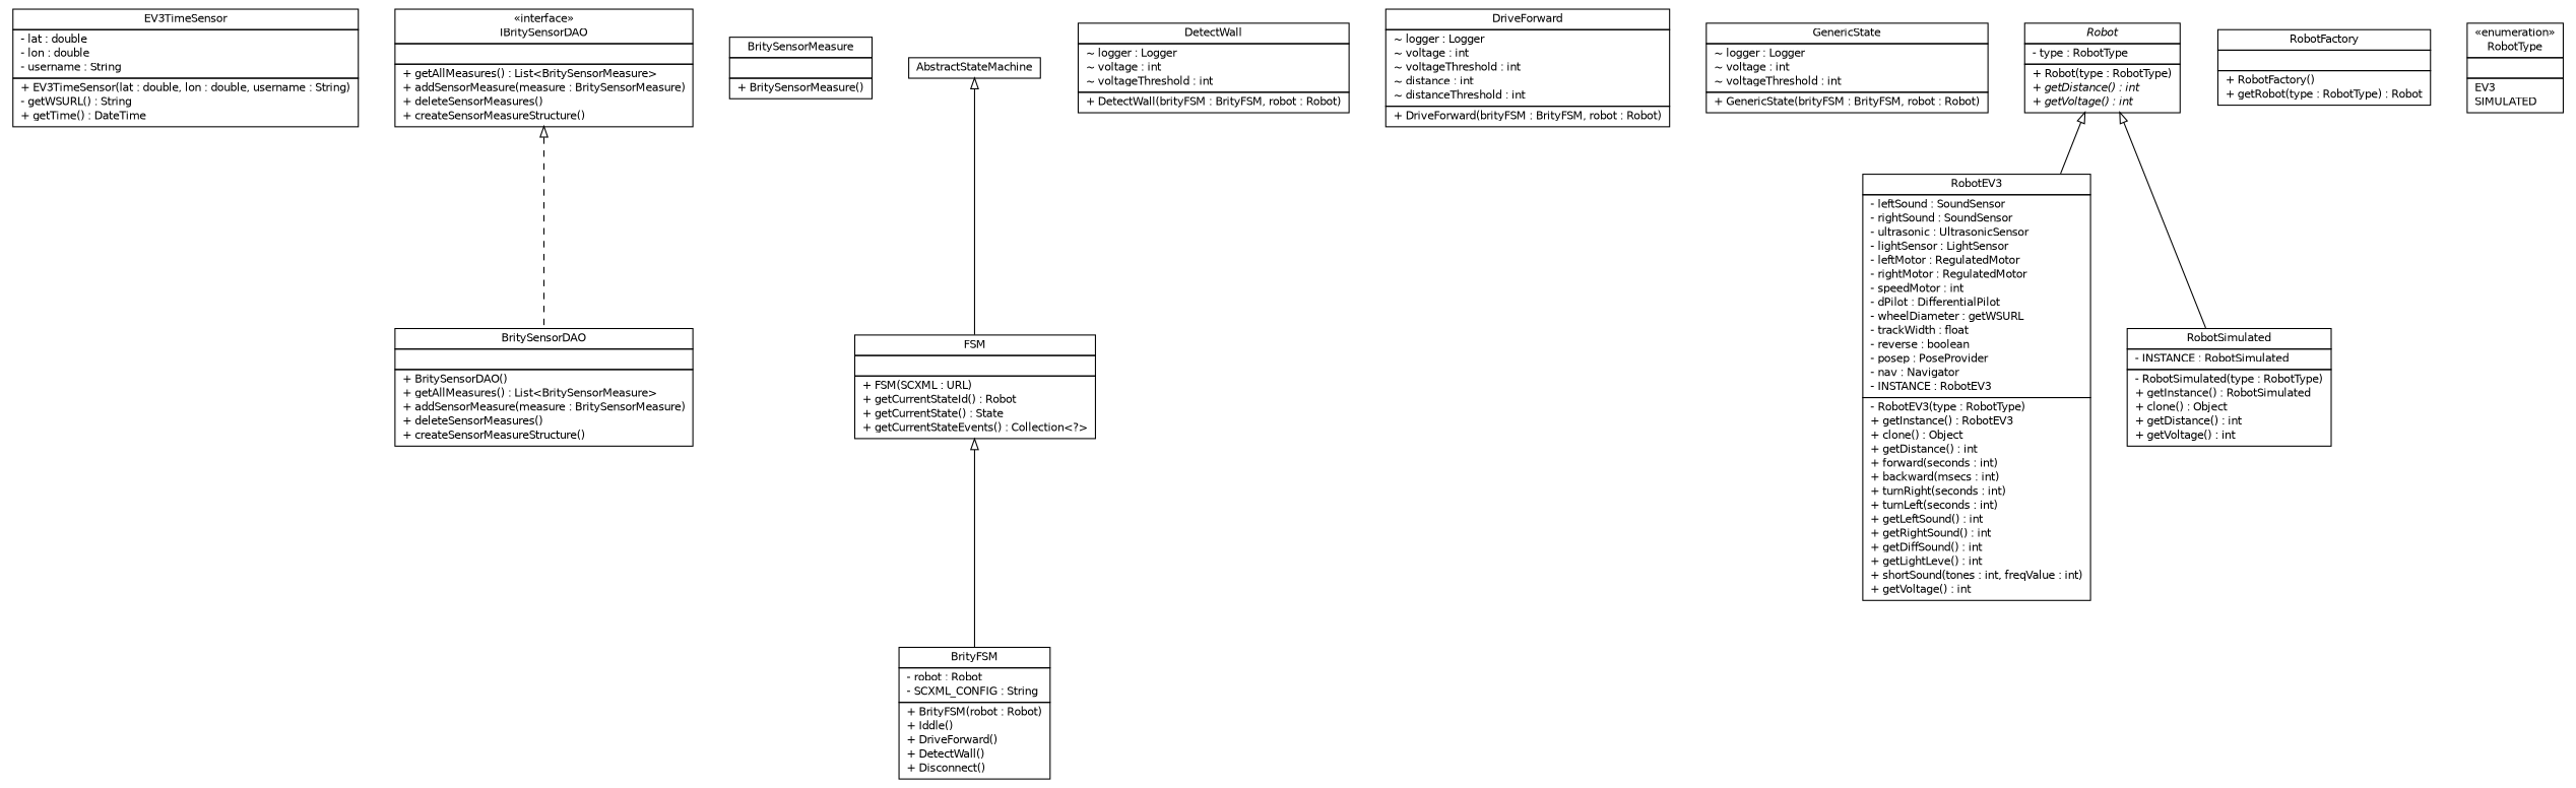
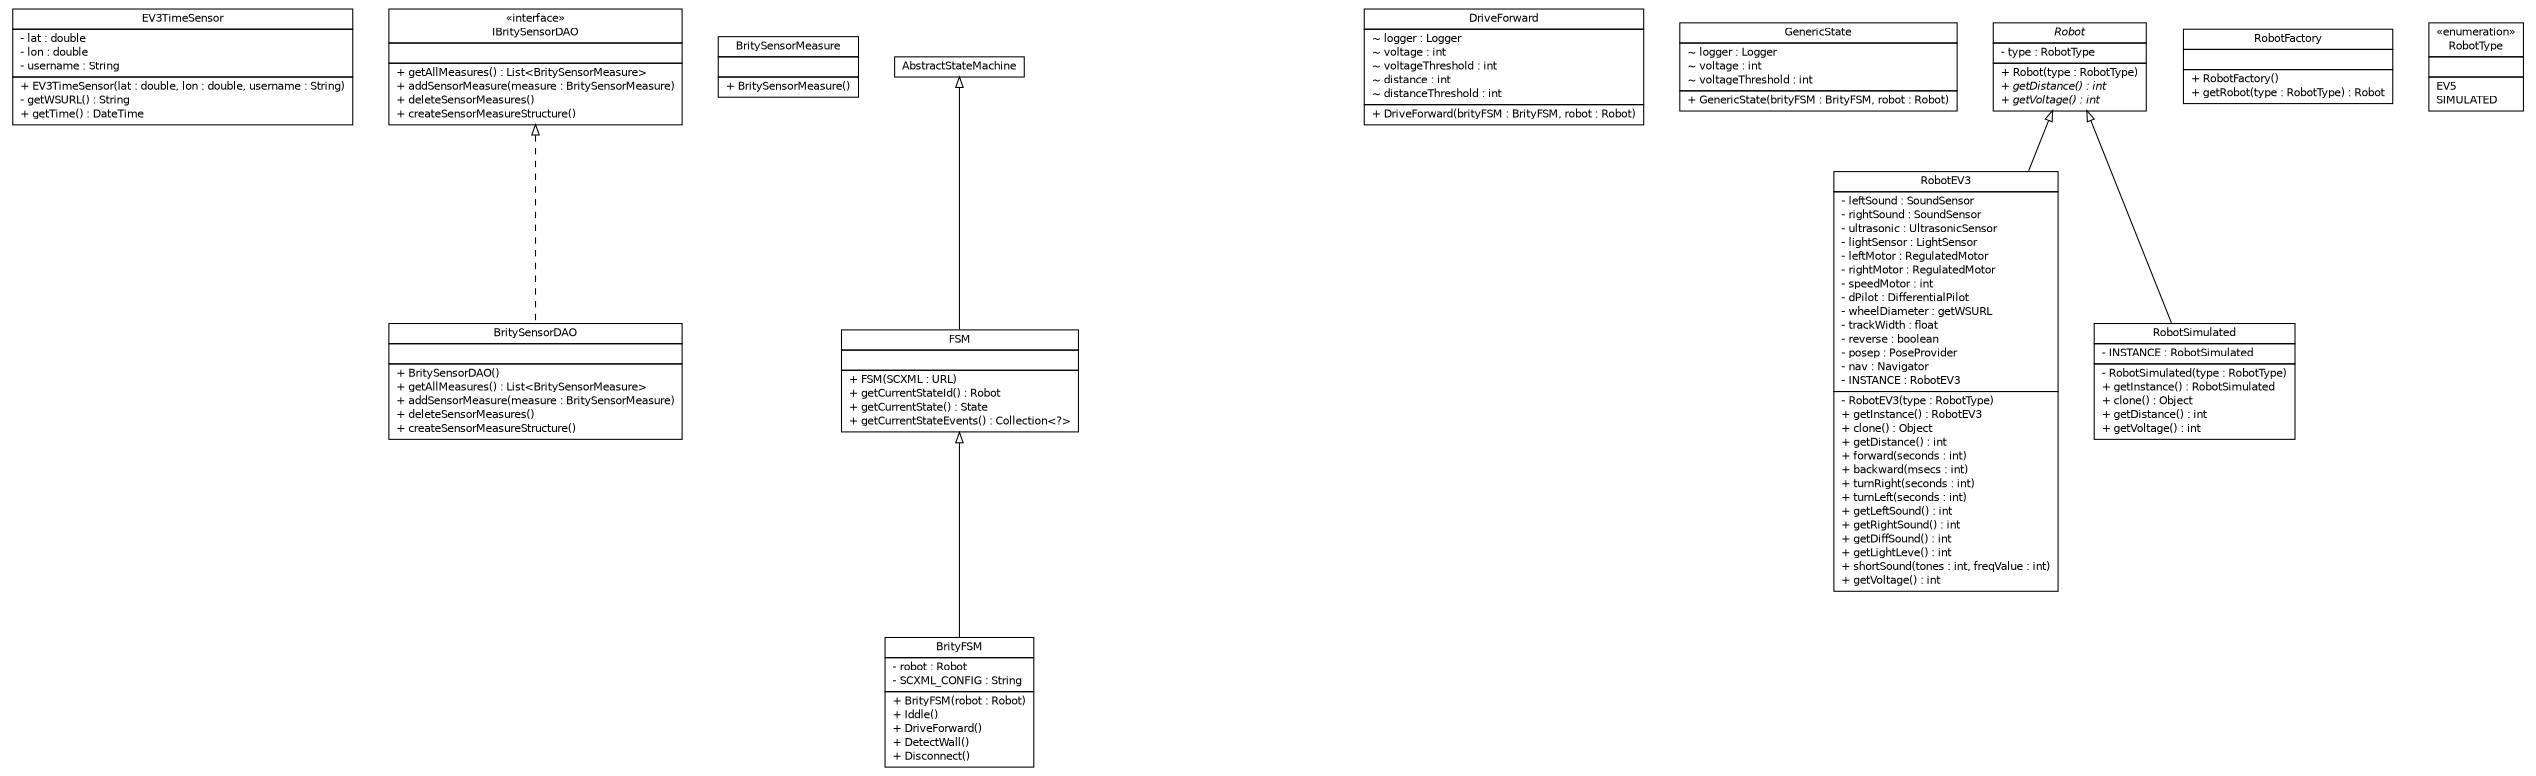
  digraph {
    nodesep=0.25
    ranksep=0.5
    node [fontcolor=black fontname=Helvetica fontsize=10.0 shape=plaintext]
    edge [arrowtail=empty dir=back fontname=Helvetica fontsize=10 headport=p labelfontname=Helvetica labelfontsize=10 tailport=p]
    n1 [label=<<table title="jab.lejos.ev3.sensors.net.EV3TimeSensor" border="0" cellborder="1" cellspacing="0" cellpadding="2" port="p"> 		<tr><td><table border="0" cellspacing="0" cellpadding="1"> <tr><td align="center" balign="center"> EV3TimeSensor </td></tr> 		</table></td></tr> 		<tr><td><table border="0" cellspacing="0" cellpadding="1"> <tr><td align="left" balign="left"> - lat : double </td></tr> <tr><td align="left" balign="left"> - lon : double </td></tr> <tr><td align="left" balign="left"> - username : String </td></tr> 		</table></td></tr> 		<tr><td><table border="0" cellspacing="0" cellpadding="1"> <tr><td align="left" balign="left"> + EV3TimeSensor(lat : double, lon : double, username : String) </td></tr> <tr><td align="left" balign="left"> - getWSURL() : String </td></tr> <tr><td align="left" balign="left"> + getTime() : DateTime </td></tr> 		</table></td></tr> 		</table>>]
    n2 [label=<<table title="jab.lejos.liverobots.brity.dao.BritySensorDAO" border="0" cellborder="1" cellspacing="0" cellpadding="2" port="p"> 		<tr><td><table border="0" cellspacing="0" cellpadding="1"> <tr><td align="center" balign="center"> BritySensorDAO </td></tr> 		</table></td></tr> 		<tr><td><table border="0" cellspacing="0" cellpadding="1"> <tr><td align="left" balign="left">  </td></tr> 		</table></td></tr> 		<tr><td><table border="0" cellspacing="0" cellpadding="1"> <tr><td align="left" balign="left"> + BritySensorDAO() </td></tr> <tr><td align="left" balign="left"> + getAllMeasures() : List&lt;BritySensorMeasure&gt; </td></tr> <tr><td align="left" balign="left"> + addSensorMeasure(measure : BritySensorMeasure) </td></tr> <tr><td align="left" balign="left"> + deleteSensorMeasures() </td></tr> <tr><td align="left" balign="left"> + createSensorMeasureStructure() </td></tr> 		</table></td></tr> 		</table>>]
    n3 [label=<<table title="jab.lejos.liverobots.brity.dao.BritySensorMeasure" border="0" cellborder="1" cellspacing="0" cellpadding="2" port="p"> 		<tr><td><table border="0" cellspacing="0" cellpadding="1"> <tr><td align="center" balign="center"> BritySensorMeasure </td></tr> 		</table></td></tr> 		<tr><td><table border="0" cellspacing="0" cellpadding="1"> <tr><td align="left" balign="left">  </td></tr> 		</table></td></tr> 		<tr><td><table border="0" cellspacing="0" cellpadding="1"> <tr><td align="left" balign="left"> + BritySensorMeasure() </td></tr> 		</table></td></tr> 		</table>>]
    n4 [label=<<table title="jab.lejos.liverobots.brity.dao.IBritySensorDAO" border="0" cellborder="1" cellspacing="0" cellpadding="2" port="p"> 		<tr><td><table border="0" cellspacing="0" cellpadding="1"> <tr><td align="center" balign="center"> &#171;interface&#187; </td></tr> <tr><td align="center" balign="center"> IBritySensorDAO </td></tr> 		</table></td></tr> 		<tr><td><table border="0" cellspacing="0" cellpadding="1"> <tr><td align="left" balign="left">  </td></tr> 		</table></td></tr> 		<tr><td><table border="0" cellspacing="0" cellpadding="1"> <tr><td align="left" balign="left"> + getAllMeasures() : List&lt;BritySensorMeasure&gt; </td></tr> <tr><td align="left" balign="left"> + addSensorMeasure(measure : BritySensorMeasure) </td></tr> <tr><td align="left" balign="left"> + deleteSensorMeasures() </td></tr> <tr><td align="left" balign="left"> + createSensorMeasureStructure() </td></tr> 		</table></td></tr> 		</table>>]
    n5 [label=<<table title="jab.lejos.liverobots.brity.fsm.BrityFSM" border="0" cellborder="1" cellspacing="0" cellpadding="2" port="p"> 		<tr><td><table border="0" cellspacing="0" cellpadding="1"> <tr><td align="center" balign="center"> BrityFSM </td></tr> 		</table></td></tr> 		<tr><td><table border="0" cellspacing="0" cellpadding="1"> <tr><td align="left" balign="left"> - robot : Robot </td></tr> <tr><td align="left" balign="left"> - SCXML_CONFIG : String </td></tr> 		</table></td></tr> 		<tr><td><table border="0" cellspacing="0" cellpadding="1"> <tr><td align="left" balign="left"> + BrityFSM(robot : Robot) </td></tr> <tr><td align="left" balign="left"> + Iddle() </td></tr> <tr><td align="left" balign="left"> + DriveForward() </td></tr> <tr><td align="left" balign="left"> + DetectWall() </td></tr> <tr><td align="left" balign="left"> + Disconnect() </td></tr> 		</table></td></tr> 		</table>>]
    n6 [label=<<table title="jab.lejos.liverobots.brity.fsm.FSM" border="0" cellborder="1" cellspacing="0" cellpadding="2" port="p"> 		<tr><td><table border="0" cellspacing="0" cellpadding="1"> <tr><td align="center" balign="center"> FSM </td></tr> 		</table></td></tr> 		<tr><td><table border="0" cellspacing="0" cellpadding="1"> <tr><td align="left" balign="left">  </td></tr> 		</table></td></tr> 		<tr><td><table border="0" cellspacing="0" cellpadding="1"> <tr><td align="left" balign="left"> + FSM(SCXML : URL) </td></tr> <tr><td align="left" balign="left"> + getCurrentStateId() : Robot </td></tr> <tr><td align="left" balign="left"> + getCurrentState() : State </td></tr> <tr><td align="left" balign="left"> + getCurrentStateEvents() : Collection&lt;?&gt; </td></tr> 		</table></td></tr> 		</table>>]
-   n7 [label=<<table title="jab.lejos.liverobots.brity.fsm.states.DetectWall" border="0" cellborder="1" cellspacing="0" cellpadding="2" port="p"> 		<tr><td><table border="0" cellspacing="0" cellpadding="1"> <tr><td align="center" balign="center"> DetectWall </td></tr> 		</table></td></tr> 		<tr><td><table border="0" cellspacing="0" cellpadding="1"> <tr><td align="left" balign="left"> ~ logger : Logger </td></tr> <tr><td align="left" balign="left"> ~ voltage : int </td></tr> <tr><td align="left" balign="left"> ~ voltageThreshold : int </td></tr> 		</table></td></tr> 		<tr><td><table border="0" cellspacing="0" cellpadding="1"> <tr><td align="left" balign="left"> + DetectWall(brityFSM : BrityFSM, robot : Robot) </td></tr> 		</table></td></tr> 		</table>>]
    n8 [label=<<table title="jab.lejos.liverobots.brity.fsm.states.DriveForward" border="0" cellborder="1" cellspacing="0" cellpadding="2" port="p"> 		<tr><td><table border="0" cellspacing="0" cellpadding="1"> <tr><td align="center" balign="center"> DriveForward </td></tr> 		</table></td></tr> 		<tr><td><table border="0" cellspacing="0" cellpadding="1"> <tr><td align="left" balign="left"> ~ logger : Logger </td></tr> <tr><td align="left" balign="left"> ~ voltage : int </td></tr> <tr><td align="left" balign="left"> ~ voltageThreshold : int </td></tr> <tr><td align="left" balign="left"> ~ distance : int </td></tr> <tr><td align="left" balign="left"> ~ distanceThreshold : int </td></tr> 		</table></td></tr> 		<tr><td><table border="0" cellspacing="0" cellpadding="1"> <tr><td align="left" balign="left"> + DriveForward(brityFSM : BrityFSM, robot : Robot) </td></tr> 		</table></td></tr> 		</table>>]
    n9 [label=<<table title="jab.lejos.liverobots.brity.fsm.states.GenericState" border="0" cellborder="1" cellspacing="0" cellpadding="2" port="p"> 		<tr><td><table border="0" cellspacing="0" cellpadding="1"> <tr><td align="center" balign="center"> GenericState </td></tr> 		</table></td></tr> 		<tr><td><table border="0" cellspacing="0" cellpadding="1"> <tr><td align="left" balign="left"> ~ logger : Logger </td></tr> <tr><td align="left" balign="left"> ~ voltage : int </td></tr> <tr><td align="left" balign="left"> ~ voltageThreshold : int </td></tr> 		</table></td></tr> 		<tr><td><table border="0" cellspacing="0" cellpadding="1"> <tr><td align="left" balign="left"> + GenericState(brityFSM : BrityFSM, robot : Robot) </td></tr> 		</table></td></tr> 		</table>>]
    n10 [label=<<table title="jab.lejos.liverobots.brity.model.Robot" border="0" cellborder="1" cellspacing="0" cellpadding="2" port="p"> 		<tr><td><table border="0" cellspacing="0" cellpadding="1"> <tr><td align="center" balign="center"><font face="Helvetica-Oblique"> Robot </font></td></tr> 		</table></td></tr> 		<tr><td><table border="0" cellspacing="0" cellpadding="1"> <tr><td align="left" balign="left"> - type : RobotType </td></tr> 		</table></td></tr> 		<tr><td><table border="0" cellspacing="0" cellpadding="1"> <tr><td align="left" balign="left"> + Robot(type : RobotType) </td></tr> <tr><td align="left" balign="left"><font face="Helvetica-Oblique" point-size="10.0"> + getDistance() : int </font></td></tr> <tr><td align="left" balign="left"><font face="Helvetica-Oblique" point-size="10.0"> + getVoltage() : int </font></td></tr> 		</table></td></tr> 		</table>>]
    n11 [label=<<table title="jab.lejos.liverobots.brity.model.RobotEV3" border="0" cellborder="1" cellspacing="0" cellpadding="2" port="p"> 		<tr><td><table border="0" cellspacing="0" cellpadding="1"> <tr><td align="center" balign="center"> RobotEV3 </td></tr> 		</table></td></tr> 		<tr><td><table border="0" cellspacing="0" cellpadding="1"> <tr><td align="left" balign="left"> - leftSound : SoundSensor </td></tr> <tr><td align="left" balign="left"> - rightSound : SoundSensor </td></tr> <tr><td align="left" balign="left"> - ultrasonic : UltrasonicSensor </td></tr> <tr><td align="left" balign="left"> - lightSensor : LightSensor </td></tr> <tr><td align="left" balign="left"> - leftMotor : RegulatedMotor </td></tr> <tr><td align="left" balign="left"> - rightMotor : RegulatedMotor </td></tr> <tr><td align="left" balign="left"> - speedMotor : int </td></tr> <tr><td align="left" balign="left"> - dPilot : DifferentialPilot </td></tr> <tr><td align="left" balign="left"> - wheelDiameter : getWSURL </td></tr> <tr><td align="left" balign="left"> - trackWidth : float </td></tr> <tr><td align="left" balign="left"> - reverse : boolean </td></tr> <tr><td align="left" balign="left"> - posep : PoseProvider </td></tr> <tr><td align="left" balign="left"> - nav : Navigator </td></tr> <tr><td align="left" balign="left"> - INSTANCE : RobotEV3 </td></tr> 		</table></td></tr> 		<tr><td><table border="0" cellspacing="0" cellpadding="1"> <tr><td align="left" balign="left"> - RobotEV3(type : RobotType) </td></tr> <tr><td align="left" balign="left"> + getInstance() : RobotEV3 </td></tr> <tr><td align="left" balign="left"> + clone() : Object </td></tr> <tr><td align="left" balign="left"> + getDistance() : int </td></tr> <tr><td align="left" balign="left"> + forward(seconds : int) </td></tr> <tr><td align="left" balign="left"> + backward(msecs : int) </td></tr> <tr><td align="left" balign="left"> + turnRight(seconds : int) </td></tr> <tr><td align="left" balign="left"> + turnLeft(seconds : int) </td></tr> <tr><td align="left" balign="left"> + getLeftSound() : int </td></tr> <tr><td align="left" balign="left"> + getRightSound() : int </td></tr> <tr><td align="left" balign="left"> + getDiffSound() : int </td></tr> <tr><td align="left" balign="left"> + getLightLeve() : int </td></tr> <tr><td align="left" balign="left"> + shortSound(tones : int, freqValue : int) </td></tr> <tr><td align="left" balign="left"> + getVoltage() : int </td></tr> 		</table></td></tr> 		</table>>]
    n12 [label=<<table title="jab.lejos.liverobots.brity.model.RobotSimulated" border="0" cellborder="1" cellspacing="0" cellpadding="2" port="p"> 		<tr><td><table border="0" cellspacing="0" cellpadding="1"> <tr><td align="center" balign="center"> RobotSimulated </td></tr> 		</table></td></tr> 		<tr><td><table border="0" cellspacing="0" cellpadding="1"> <tr><td align="left" balign="left"> - INSTANCE : RobotSimulated </td></tr> 		</table></td></tr> 		<tr><td><table border="0" cellspacing="0" cellpadding="1"> <tr><td align="left" balign="left"> - RobotSimulated(type : RobotType) </td></tr> <tr><td align="left" balign="left"> + getInstance() : RobotSimulated </td></tr> <tr><td align="left" balign="left"> + clone() : Object </td></tr> <tr><td align="left" balign="left"> + getDistance() : int </td></tr> <tr><td align="left" balign="left"> + getVoltage() : int </td></tr> 		</table></td></tr> 		</table>>]
    n13 [label=<<table title="jab.lejos.liverobots.brity.model.RobotFactory" border="0" cellborder="1" cellspacing="0" cellpadding="2" port="p"> 		<tr><td><table border="0" cellspacing="0" cellpadding="1"> <tr><td align="center" balign="center"> RobotFactory </td></tr> 		</table></td></tr> 		<tr><td><table border="0" cellspacing="0" cellpadding="1"> <tr><td align="left" balign="left">  </td></tr> 		</table></td></tr> 		<tr><td><table border="0" cellspacing="0" cellpadding="1"> <tr><td align="left" balign="left"> + RobotFactory() </td></tr> <tr><td align="left" balign="left"> + getRobot(type : RobotType) : Robot </td></tr> 		</table></td></tr> 		</table>>]
-   n14 [label=<<table title="jab.lejos.liverobots.brity.model.RobotType" border="0" cellborder="1" cellspacing="0" cellpadding="2" port="p"> 		<tr><td><table border="0" cellspacing="0" cellpadding="1"> <tr><td align="center" balign="center"> &#171;enumeration&#187; </td></tr> <tr><td align="center" balign="center"> RobotType </td></tr> 		</table></td></tr> 		<tr><td><table border="0" cellspacing="0" cellpadding="1"> <tr><td align="left" balign="left">  </td></tr> 		</table></td></tr> 		<tr><td><table border="0" cellspacing="0" cellpadding="1"> <tr><td align="left" balign="left"> EV3 </td></tr> <tr><td align="left" balign="left"> SIMULATED </td></tr> 		</table></td></tr> 		</table>>]
+   n14 [label=<<table title="jab.lejos.liverobots.brity.model.RobotType" border="0" cellborder="1" cellspacing="0" cellpadding="2" port="p"> 		<tr><td><table border="0" cellspacing="0" cellpadding="1"> <tr><td align="center" balign="center"> &#171;enumeration&#187; </td></tr> <tr><td align="center" balign="center"> RobotType </td></tr> 		</table></td></tr> 		<tr><td><table border="0" cellspacing="0" cellpadding="1"> <tr><td align="left" balign="left">  </td></tr> 		</table></td></tr> 		<tr><td><table border="0" cellspacing="0" cellpadding="1"> <tr><td align="left" balign="left"> EV5 </td></tr> <tr><td align="left" balign="left"> SIMULATED </td></tr> 		</table></td></tr> 		</table>>]
    n15 [label=<<table title="AbstractStateMachine" border="0" cellborder="1" cellspacing="0" cellpadding="2" port="p" href="http://java.sun.com/j2se/1.4.2/docs/api//AbstractStateMachine.html"> 		<tr><td><table border="0" cellspacing="0" cellpadding="1"> <tr><td align="center" balign="center"> AbstractStateMachine </td></tr> 		</table></td></tr> 		</table>>]
    n4 -> n2 [style=dashed]
    n6 -> n5
    n10 -> n11
    n10 -> n12
    n15 -> n6
  }
